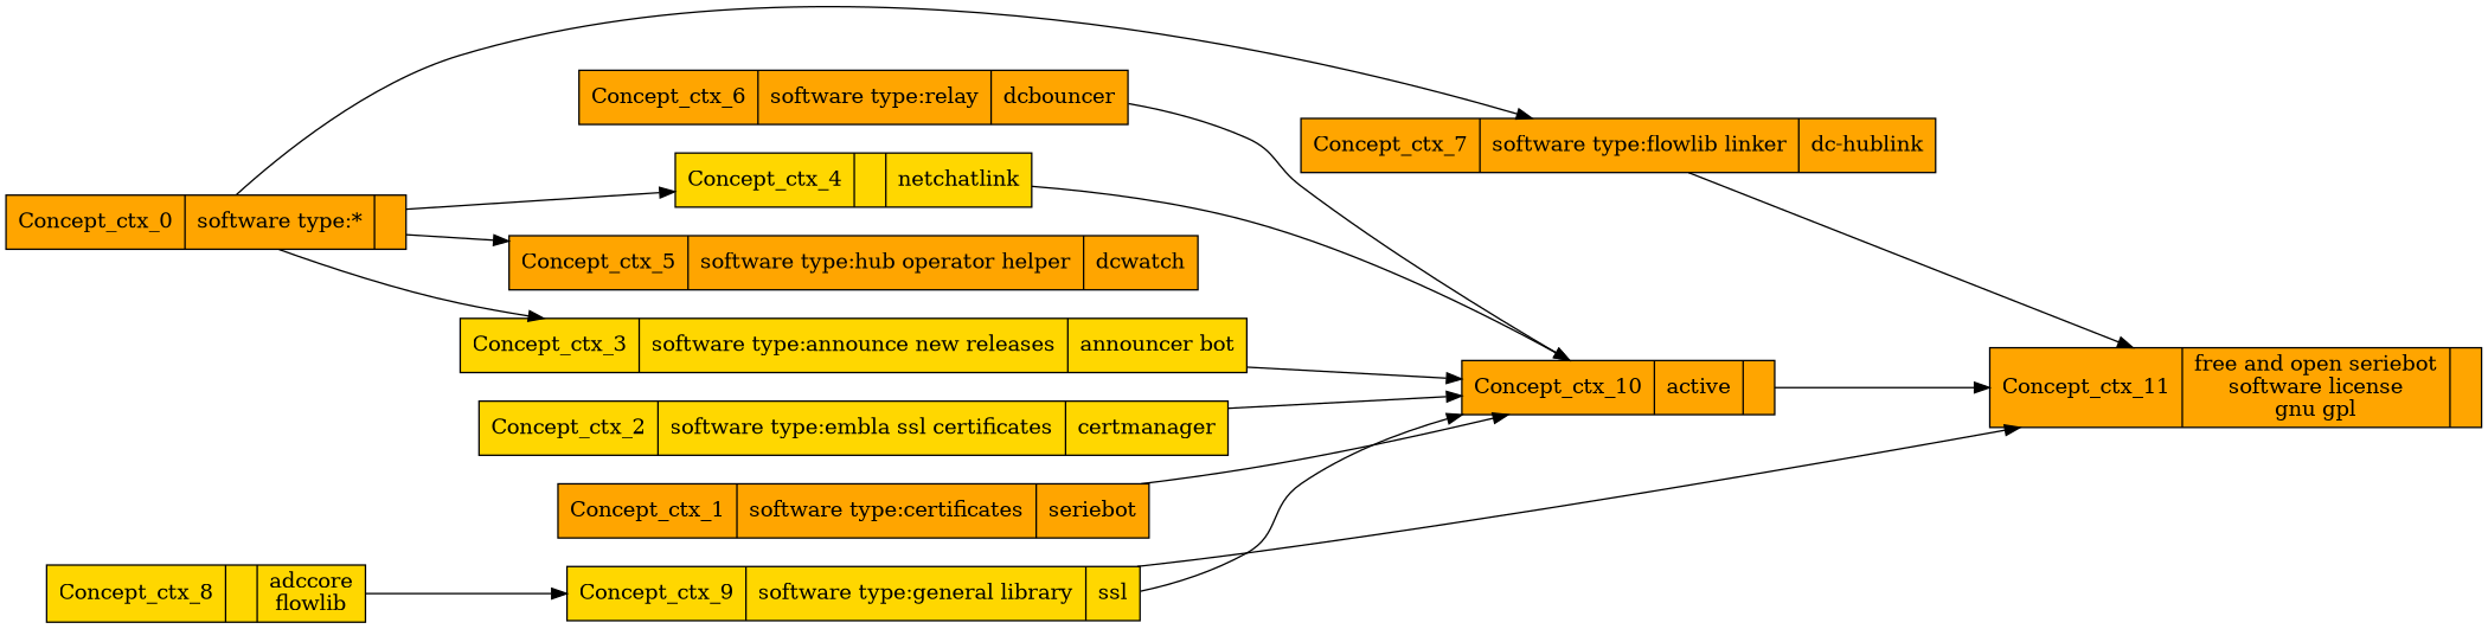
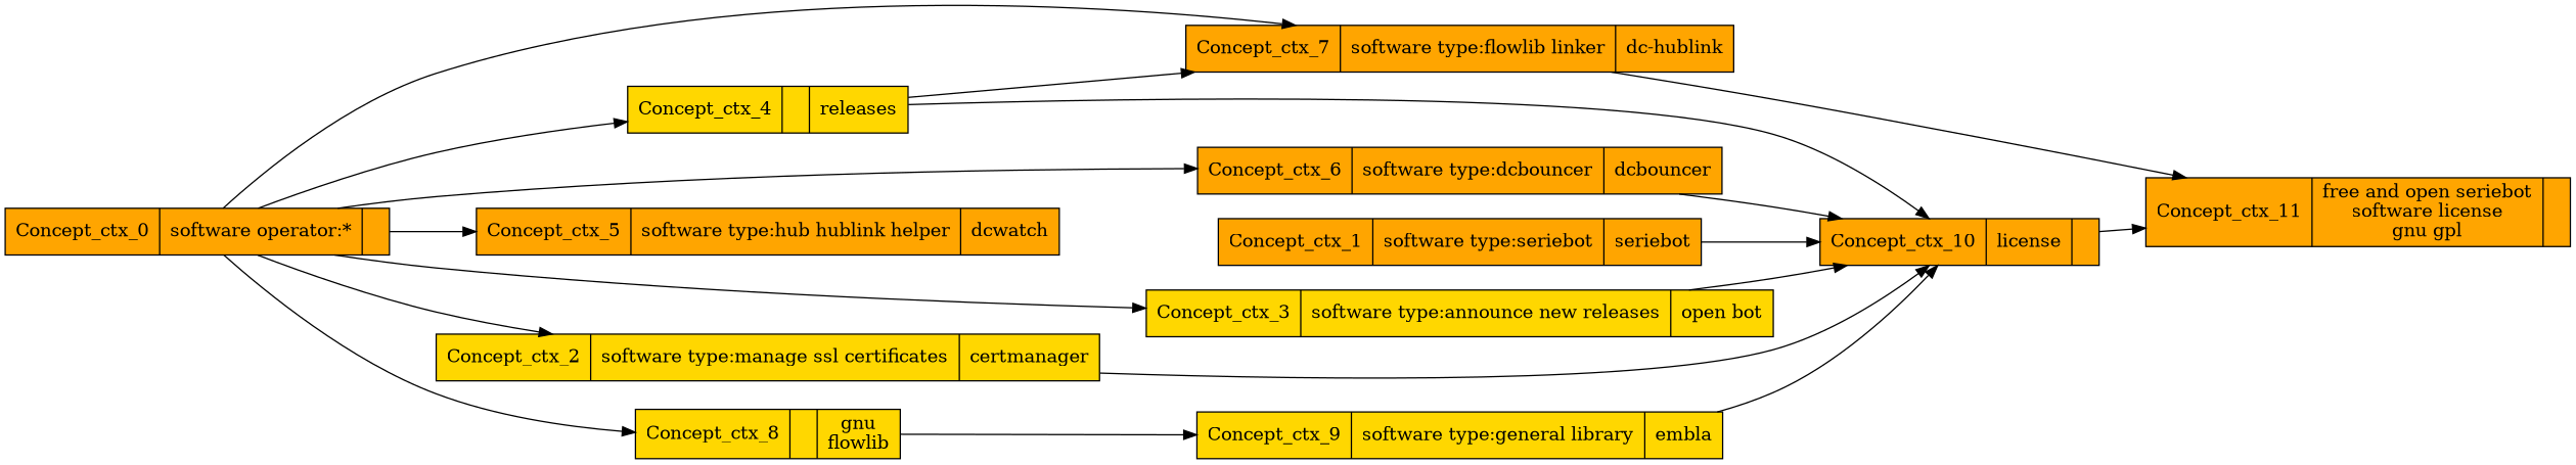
  digraph {
    rankdir=LR
    node [fillcolor=orange shape=record style=filled]
-   n1 [label="{Concept_ctx_6|software type:relay\n|dcbouncer\n}"]
-   n2 [label="{Concept_ctx_10|active\n|}"]
-   n3 [fillcolor=gold label="{Concept_ctx_4||netchatlink\n}"]
+   n1 [label="{Concept_ctx_6|software type:dcbouncer\n|dcbouncer\n}"]
+   n2 [label="{Concept_ctx_10|license\n|}"]
+   n3 [fillcolor=gold label="{Concept_ctx_4||releases\n}"]
    n4 [label="{Concept_ctx_7|software type:flowlib linker\n|dc-hublink\n}"]
-   n5 [label="{Concept_ctx_5|software type:hub operator helper\n|dcwatch\n}"]
+   n5 [label="{Concept_ctx_5|software type:hub hublink helper\n|dcwatch\n}"]
    n6 [label="{Concept_ctx_11|free and open seriebot\nsoftware license\ngnu gpl\n|}"]
-   n7 [fillcolor=gold label="{Concept_ctx_3|software type:announce new releases\n|announcer bot\n}"]
-   n8 [fillcolor=gold label="{Concept_ctx_2|software type:embla ssl certificates\n|certmanager\n}"]
-   n9 [label="{Concept_ctx_1|software type:certificates\n|seriebot\n}"]
-   n10 [fillcolor=gold label="{Concept_ctx_8||adccore\nflowlib\n}"]
-   n11 [fillcolor=gold label="{Concept_ctx_9|software type:general library\n|ssl\n}"]
-   n12 [label="{Concept_ctx_0|software type:*\n|}"]
+   n7 [fillcolor=gold label="{Concept_ctx_3|software type:announce new releases\n|open bot\n}"]
+   n8 [fillcolor=gold label="{Concept_ctx_2|software type:manage ssl certificates\n|certmanager\n}"]
+   n9 [label="{Concept_ctx_1|software type:seriebot\n|seriebot\n}"]
+   n10 [fillcolor=gold label="{Concept_ctx_8||gnu\nflowlib\n}"]
+   n11 [fillcolor=gold label="{Concept_ctx_9|software type:general library\n|embla\n}"]
+   n12 [label="{Concept_ctx_0|software operator:*\n|}"]
    subgraph sub_1 {
      label=ctx
      n1
      n2
      n3
      n4
      n5
      n6
      n7
      n8
      n9
      n10
      n11
      n12
    }
    n1 -> n2
    n2 -> n6
    n3 -> n2
+   n3 -> n4
    n4 -> n6
    n7 -> n2
    n8 -> n2
    n9 -> n2
    n10 -> n11
    n11 -> n2
-   n11 -> n6
+   n12 -> n1
    n12 -> n3
    n12 -> n4
    n12 -> n5
    n12 -> n7
+   n12 -> n8
+   n12 -> n10
  }
